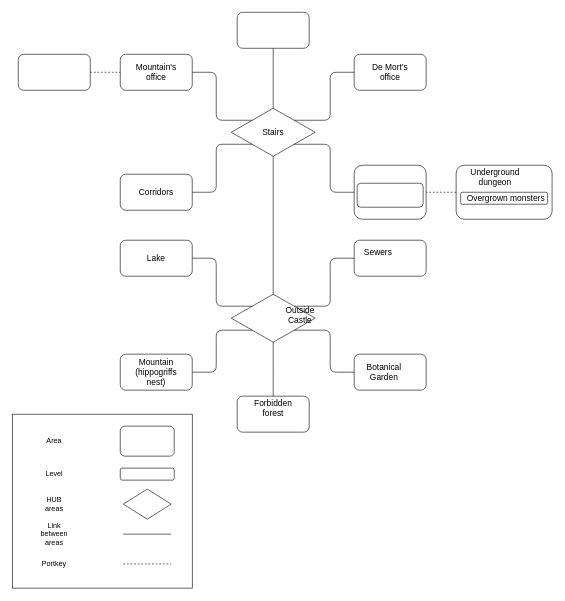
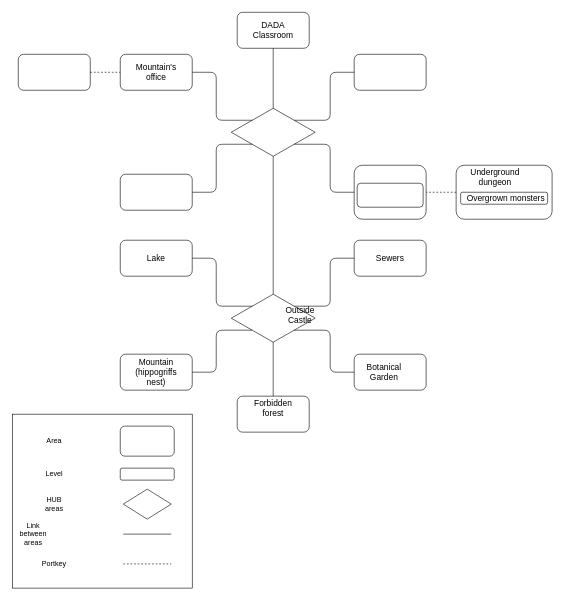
  <mxCell id="0" />
  <mxCell id="1" parent="0" />
  <mxCell id="2" value="" style="rounded=1;whiteSpace=wrap;html=1;" parent="1" vertex="1"><mxGeometry x="395" y="20" width="120" height="60" as="geometry" /></mxCell>
+ <mxCell id="3" value="&lt;font style=&quot;font-size: 14px&quot;&gt;DADA Classroom&lt;/font&gt;" style="text;html=1;strokeColor=none;fillColor=none;align=center;verticalAlign=middle;whiteSpace=wrap;rounded=0;" parent="1" vertex="1"><mxGeometry x="435" y="40" width="40" height="20" as="geometry" /></mxCell>
  <mxCell id="4" value="" style="rhombus;whiteSpace=wrap;html=1;" parent="1" vertex="1"><mxGeometry x="385" y="180" width="140" height="80" as="geometry" /></mxCell>
- <mxCell id="5" value="&lt;font style=&quot;font-size: 14px&quot;&gt;Stairs&lt;/font&gt;" style="text;html=1;strokeColor=none;fillColor=none;align=center;verticalAlign=middle;whiteSpace=wrap;rounded=0;" parent="1" vertex="1"><mxGeometry x="435" y="210" width="40" height="20" as="geometry" /></mxCell>
  <mxCell id="6" value="" style="rounded=1;whiteSpace=wrap;html=1;" parent="1" vertex="1"><mxGeometry x="590" y="90" width="120" height="60" as="geometry" /></mxCell>
- <mxCell id="7" value="&lt;font style=&quot;font-size: 14px&quot;&gt;De Mort's&lt;br&gt;office&lt;br&gt;&lt;/font&gt;" style="text;html=1;strokeColor=none;fillColor=none;align=center;verticalAlign=middle;whiteSpace=wrap;rounded=0;" parent="1" vertex="1"><mxGeometry x="600" y="110" width="100" height="20" as="geometry" /></mxCell>
  <mxCell id="8" value="" style="rounded=1;whiteSpace=wrap;html=1;" parent="1" vertex="1"><mxGeometry x="200" y="90" width="120" height="60" as="geometry" /></mxCell>
  <mxCell id="9" value="&lt;font style=&quot;font-size: 14px&quot;&gt;Mountain's&lt;br&gt;office&lt;br&gt;&lt;/font&gt;" style="text;html=1;strokeColor=none;fillColor=none;align=center;verticalAlign=middle;whiteSpace=wrap;rounded=0;" parent="1" vertex="1"><mxGeometry x="210" y="110" width="100" height="20" as="geometry" /></mxCell>
  <mxCell id="10" value="" style="rounded=1;whiteSpace=wrap;html=1;" parent="1" vertex="1"><mxGeometry x="590" y="275" width="120" height="90" as="geometry" /></mxCell>
  <mxCell id="11" value="" style="rounded=1;whiteSpace=wrap;html=1;" parent="1" vertex="1"><mxGeometry x="760" y="275" width="160" height="90" as="geometry" /></mxCell>
  <mxCell id="12" value="&lt;font style=&quot;font-size: 14px&quot;&gt;Underground&lt;br&gt;dungeon&lt;br&gt;&lt;/font&gt;" style="text;html=1;strokeColor=none;fillColor=none;align=center;verticalAlign=middle;whiteSpace=wrap;rounded=0;" parent="1" vertex="1"><mxGeometry x="805" y="285" width="40" height="20" as="geometry" /></mxCell>
  <mxCell id="13" value="" style="endArrow=none;html=1;exitX=0.5;exitY=0;exitDx=0;exitDy=0;entryX=0.5;entryY=1;entryDx=0;entryDy=0;" parent="1" source="4" target="2" edge="1"><mxGeometry width="50" height="50" relative="1" as="geometry"><mxPoint x="490" y="250" as="sourcePoint" /><mxPoint x="540" y="200" as="targetPoint" /></mxGeometry></mxCell>
  <mxCell id="14" value="" style="endArrow=none;html=1;entryX=0;entryY=0;entryDx=0;entryDy=0;exitX=1;exitY=0.5;exitDx=0;exitDy=0;edgeStyle=elbowEdgeStyle;" parent="1" source="8" target="4" edge="1"><mxGeometry width="50" height="50" relative="1" as="geometry"><mxPoint x="300" y="260" as="sourcePoint" /><mxPoint x="350" y="210" as="targetPoint" /><Array as="points"><mxPoint x="360" y="160" /></Array></mxGeometry></mxCell>
  <mxCell id="15" value="" style="rounded=1;whiteSpace=wrap;html=1;" parent="1" vertex="1"><mxGeometry x="200" y="290" width="120" height="60" as="geometry" /></mxCell>
- <mxCell id="16" value="&lt;font style=&quot;font-size: 14px&quot;&gt;Corridors&lt;br&gt;&lt;/font&gt;" style="text;html=1;strokeColor=none;fillColor=none;align=center;verticalAlign=middle;whiteSpace=wrap;rounded=0;" parent="1" vertex="1"><mxGeometry x="240" y="310" width="40" height="20" as="geometry" /></mxCell>
  <mxCell id="17" value="" style="endArrow=none;html=1;exitX=0;exitY=1;exitDx=0;exitDy=0;entryX=1;entryY=0.5;entryDx=0;entryDy=0;edgeStyle=elbowEdgeStyle;" parent="1" source="4" target="15" edge="1"><mxGeometry width="50" height="50" relative="1" as="geometry"><mxPoint x="470" y="270" as="sourcePoint" /><mxPoint x="520" y="220" as="targetPoint" /><Array as="points"><mxPoint x="360" y="290" /></Array></mxGeometry></mxCell>
  <mxCell id="18" value="" style="endArrow=none;html=1;exitX=0;exitY=0.5;exitDx=0;exitDy=0;entryX=1;entryY=1;entryDx=0;entryDy=0;edgeStyle=elbowEdgeStyle;" parent="1" source="10" target="4" edge="1"><mxGeometry width="50" height="50" relative="1" as="geometry"><mxPoint x="470" y="270" as="sourcePoint" /><mxPoint x="530" y="250" as="targetPoint" /><Array as="points"><mxPoint x="550" y="280" /></Array></mxGeometry></mxCell>
  <mxCell id="19" value="" style="endArrow=none;html=1;entryX=1;entryY=0;entryDx=0;entryDy=0;exitX=0;exitY=0.5;exitDx=0;exitDy=0;edgeStyle=elbowEdgeStyle;" parent="1" source="6" target="4" edge="1"><mxGeometry width="50" height="50" relative="1" as="geometry"><mxPoint x="690" y="150" as="sourcePoint" /><mxPoint x="520" y="220" as="targetPoint" /><Array as="points"><mxPoint x="550" y="160" /></Array></mxGeometry></mxCell>
  <mxCell id="20" value="" style="endArrow=none;dashed=1;html=1;entryX=1;entryY=0.5;entryDx=0;entryDy=0;exitX=0;exitY=0.5;exitDx=0;exitDy=0;" parent="1" source="11" target="10" edge="1"><mxGeometry width="50" height="50" relative="1" as="geometry"><mxPoint x="630" y="345" as="sourcePoint" /><mxPoint x="680" y="295" as="targetPoint" /></mxGeometry></mxCell>
  <mxCell id="21" value="" style="rhombus;whiteSpace=wrap;html=1;" parent="1" vertex="1"><mxGeometry x="385" y="490" width="140" height="80" as="geometry" /></mxCell>
  <mxCell id="22" value="&lt;font style=&quot;font-size: 14px&quot;&gt;Outside&lt;br&gt;Castle&lt;br&gt;&lt;/font&gt;" style="text;html=1;strokeColor=none;fillColor=none;align=center;verticalAlign=middle;whiteSpace=wrap;rounded=0;" parent="1" vertex="1"><mxGeometry x="480" y="515" width="40" height="20" as="geometry" /></mxCell>
  <mxCell id="23" value="" style="endArrow=none;html=1;entryX=0.5;entryY=1;entryDx=0;entryDy=0;exitX=0.5;exitY=0;exitDx=0;exitDy=0;" parent="1" source="21" target="4" edge="1"><mxGeometry width="50" height="50" relative="1" as="geometry"><mxPoint x="480" y="470" as="sourcePoint" /><mxPoint x="530" y="420" as="targetPoint" /></mxGeometry></mxCell>
  <mxCell id="24" value="" style="rounded=1;whiteSpace=wrap;html=1;" parent="1" vertex="1"><mxGeometry x="590" y="400" width="120" height="60" as="geometry" /></mxCell>
- <mxCell id="25" value="&lt;font style=&quot;font-size: 14px&quot;&gt;Sewers&lt;br&gt;&lt;/font&gt;" style="text;html=1;strokeColor=none;fillColor=none;align=center;verticalAlign=middle;whiteSpace=wrap;rounded=0;" parent="1" vertex="1"><mxGeometry x="610" y="410" width="40" height="20" as="geometry" /></mxCell>
+ <mxCell id="25" value="&lt;font style=&quot;font-size: 14px&quot;&gt;Sewers&lt;br&gt;&lt;/font&gt;" style="text;html=1;strokeColor=none;fillColor=none;align=center;verticalAlign=middle;whiteSpace=wrap;rounded=0;" parent="1" vertex="1"><mxGeometry x="630" y="420" width="40" height="20" as="geometry" /></mxCell>
  <mxCell id="26" value="" style="endArrow=none;html=1;exitX=1;exitY=0;exitDx=0;exitDy=0;entryX=0;entryY=0.5;entryDx=0;entryDy=0;edgeStyle=elbowEdgeStyle;" parent="1" source="21" target="24" edge="1"><mxGeometry width="50" height="50" relative="1" as="geometry"><mxPoint x="570" y="450" as="sourcePoint" /><mxPoint x="620" y="400" as="targetPoint" /><Array as="points"><mxPoint x="550" y="470" /></Array></mxGeometry></mxCell>
  <mxCell id="27" value="" style="rounded=1;whiteSpace=wrap;html=1;" parent="1" vertex="1"><mxGeometry x="590" y="590" width="120" height="60" as="geometry" /></mxCell>
  <mxCell id="28" value="&lt;font style=&quot;font-size: 14px&quot;&gt;Botanical&lt;br&gt;Garden&lt;br&gt;&lt;/font&gt;" style="text;html=1;strokeColor=none;fillColor=none;align=center;verticalAlign=middle;whiteSpace=wrap;rounded=0;" parent="1" vertex="1"><mxGeometry x="620" y="610" width="40" height="20" as="geometry" /></mxCell>
  <mxCell id="29" value="" style="endArrow=none;html=1;entryX=0;entryY=0.5;entryDx=0;entryDy=0;edgeStyle=elbowEdgeStyle;exitX=1;exitY=1;exitDx=0;exitDy=0;" parent="1" source="21" target="27" edge="1"><mxGeometry width="50" height="50" relative="1" as="geometry"><mxPoint x="570" y="440" as="sourcePoint" /><mxPoint x="620" y="390" as="targetPoint" /><Array as="points"><mxPoint x="550" y="580" /></Array></mxGeometry></mxCell>
  <mxCell id="30" value="" style="rounded=1;whiteSpace=wrap;html=1;" parent="1" vertex="1"><mxGeometry x="200" y="400" width="120" height="60" as="geometry" /></mxCell>
  <mxCell id="31" value="&lt;font style=&quot;font-size: 14px&quot;&gt;Lake&lt;br&gt;&lt;/font&gt;" style="text;html=1;strokeColor=none;fillColor=none;align=center;verticalAlign=middle;whiteSpace=wrap;rounded=0;" parent="1" vertex="1"><mxGeometry x="240" y="420" width="40" height="20" as="geometry" /></mxCell>
  <mxCell id="32" value="" style="endArrow=none;html=1;exitX=1;exitY=0.5;exitDx=0;exitDy=0;entryX=0;entryY=0;entryDx=0;entryDy=0;edgeStyle=elbowEdgeStyle;" parent="1" source="30" target="21" edge="1"><mxGeometry width="50" height="50" relative="1" as="geometry"><mxPoint x="290" y="490" as="sourcePoint" /><mxPoint x="340" y="440" as="targetPoint" /><Array as="points"><mxPoint x="360" y="470" /></Array></mxGeometry></mxCell>
  <mxCell id="33" value="" style="rounded=1;whiteSpace=wrap;html=1;" parent="1" vertex="1"><mxGeometry x="200" y="590" width="120" height="60" as="geometry" /></mxCell>
  <mxCell id="34" value="&lt;font style=&quot;font-size: 14px&quot;&gt;Mountain&lt;br&gt;(hippogriffs nest)&lt;br&gt;&lt;/font&gt;" style="text;html=1;strokeColor=none;fillColor=none;align=center;verticalAlign=middle;whiteSpace=wrap;rounded=0;" parent="1" vertex="1"><mxGeometry x="240" y="610" width="40" height="20" as="geometry" /></mxCell>
  <mxCell id="35" value="" style="endArrow=none;html=1;exitX=1;exitY=0.5;exitDx=0;exitDy=0;entryX=0;entryY=1;entryDx=0;entryDy=0;edgeStyle=elbowEdgeStyle;" parent="1" source="33" target="21" edge="1"><mxGeometry width="50" height="50" relative="1" as="geometry"><mxPoint x="350" y="540" as="sourcePoint" /><mxPoint x="400" y="490" as="targetPoint" /><Array as="points"><mxPoint x="360" y="590" /></Array></mxGeometry></mxCell>
  <mxCell id="36" value="" style="rounded=1;whiteSpace=wrap;html=1;" parent="1" vertex="1"><mxGeometry x="395" y="660" width="120" height="60" as="geometry" /></mxCell>
  <mxCell id="37" value="&lt;font style=&quot;font-size: 14px&quot;&gt;Forbidden forest&lt;br&gt;&lt;/font&gt;" style="text;html=1;strokeColor=none;fillColor=none;align=center;verticalAlign=middle;whiteSpace=wrap;rounded=0;" parent="1" vertex="1"><mxGeometry x="435" y="670" width="40" height="20" as="geometry" /></mxCell>
  <mxCell id="38" value="" style="endArrow=none;html=1;exitX=0.5;exitY=1;exitDx=0;exitDy=0;entryX=0.5;entryY=0;entryDx=0;entryDy=0;edgeStyle=elbowEdgeStyle;" parent="1" source="21" target="36" edge="1"><mxGeometry width="50" height="50" relative="1" as="geometry"><mxPoint x="400" y="340" as="sourcePoint" /><mxPoint x="450" y="290" as="targetPoint" /></mxGeometry></mxCell>
  <mxCell id="39" value="" style="rounded=0;whiteSpace=wrap;html=1;strokeColor=#000000;" parent="1" vertex="1"><mxGeometry x="20" y="690" width="300" height="290" as="geometry" /></mxCell>
  <mxCell id="40" value="" style="rounded=1;whiteSpace=wrap;html=1;strokeColor=#000000;" parent="1" vertex="1"><mxGeometry x="200" y="710" width="90" height="50" as="geometry" /></mxCell>
  <mxCell id="41" value="Area" style="text;html=1;strokeColor=none;fillColor=none;align=center;verticalAlign=middle;whiteSpace=wrap;rounded=0;" parent="1" vertex="1"><mxGeometry x="70" y="725" width="40" height="20" as="geometry" /></mxCell>
  <mxCell id="42" value="" style="rounded=1;whiteSpace=wrap;html=1;strokeColor=#000000;" parent="1" vertex="1"><mxGeometry x="200" y="780" width="90" height="20" as="geometry" /></mxCell>
  <mxCell id="43" value="Level" style="text;html=1;strokeColor=none;fillColor=none;align=center;verticalAlign=middle;whiteSpace=wrap;rounded=0;" parent="1" vertex="1"><mxGeometry x="70" y="780" width="40" height="20" as="geometry" /></mxCell>
  <mxCell id="44" value="" style="rhombus;whiteSpace=wrap;html=1;strokeColor=#000000;" parent="1" vertex="1"><mxGeometry x="205" y="815" width="80" height="50" as="geometry" /></mxCell>
  <mxCell id="45" value="HUB areas" style="text;html=1;strokeColor=none;fillColor=none;align=center;verticalAlign=middle;whiteSpace=wrap;rounded=0;" parent="1" vertex="1"><mxGeometry x="70" y="830" width="40" height="20" as="geometry" /></mxCell>
  <mxCell id="46" value="" style="endArrow=none;html=1;exitX=1;exitY=0.5;exitDx=0;exitDy=0;" parent="1" edge="1"><mxGeometry width="50" height="50" relative="1" as="geometry"><mxPoint x="205" y="890" as="sourcePoint" /><mxPoint x="285" y="890" as="targetPoint" /><Array as="points"><mxPoint x="250" y="890" /></Array></mxGeometry></mxCell>
- <mxCell id="47" value="Link between areas" style="text;html=1;strokeColor=none;fillColor=none;align=center;verticalAlign=middle;whiteSpace=wrap;rounded=0;" parent="1" vertex="1"><mxGeometry x="70" y="880" width="40" height="20" as="geometry" /></mxCell>
+ <mxCell id="47" value="Link between areas" style="text;html=1;strokeColor=none;fillColor=none;align=center;verticalAlign=middle;whiteSpace=wrap;rounded=0;" parent="1" vertex="1"><mxGeometry x="35" y="880" width="40" height="20" as="geometry" /></mxCell>
  <mxCell id="48" value="" style="endArrow=none;html=1;exitX=1;exitY=0.5;exitDx=0;exitDy=0;dashed=1;" parent="1" edge="1"><mxGeometry width="50" height="50" relative="1" as="geometry"><mxPoint x="205" y="939.66" as="sourcePoint" /><mxPoint x="285" y="939.66" as="targetPoint" /><Array as="points"><mxPoint x="250" y="939.66" /></Array></mxGeometry></mxCell>
  <mxCell id="49" value="Portkey" style="text;html=1;strokeColor=none;fillColor=none;align=center;verticalAlign=middle;whiteSpace=wrap;rounded=0;" parent="1" vertex="1"><mxGeometry x="70" y="930" width="40" height="20" as="geometry" /></mxCell>
  <mxCell id="50" value="" style="rounded=1;whiteSpace=wrap;html=1;" parent="1" vertex="1"><mxGeometry x="595" y="305" width="110" height="40" as="geometry" /></mxCell>
  <mxCell id="51" value="" style="rounded=1;whiteSpace=wrap;html=1;" parent="1" vertex="1"><mxGeometry x="767.5" y="320" width="145" height="20" as="geometry" /></mxCell>
  <mxCell id="52" value="&lt;font style=&quot;font-size: 14px&quot;&gt;Overgrown monsters&lt;br&gt;&lt;/font&gt;" style="text;html=1;strokeColor=none;fillColor=none;align=center;verticalAlign=middle;whiteSpace=wrap;rounded=0;" parent="1" vertex="1"><mxGeometry x="772.5" y="320" width="140" height="20" as="geometry" /></mxCell>
  <mxCell id="53" value="" style="rounded=1;whiteSpace=wrap;html=1;" parent="1" vertex="1"><mxGeometry x="30" y="90" width="120" height="60" as="geometry" /></mxCell>
  <mxCell id="54" value="" style="endArrow=none;dashed=1;html=1;exitX=1;exitY=0.5;exitDx=0;exitDy=0;entryX=0;entryY=0.5;entryDx=0;entryDy=0;" parent="1" source="53" target="8" edge="1"><mxGeometry width="50" height="50" relative="1" as="geometry"><mxPoint x="510" y="500" as="sourcePoint" /><mxPoint x="560" y="450" as="targetPoint" /></mxGeometry></mxCell>
